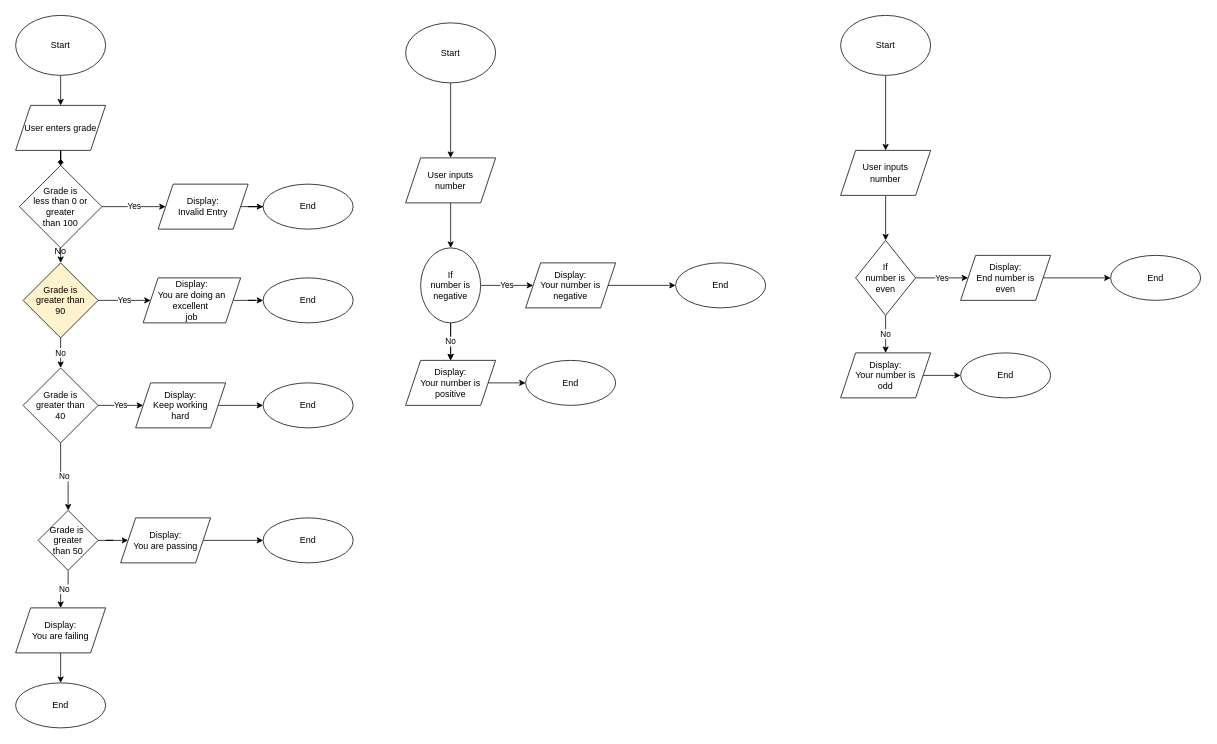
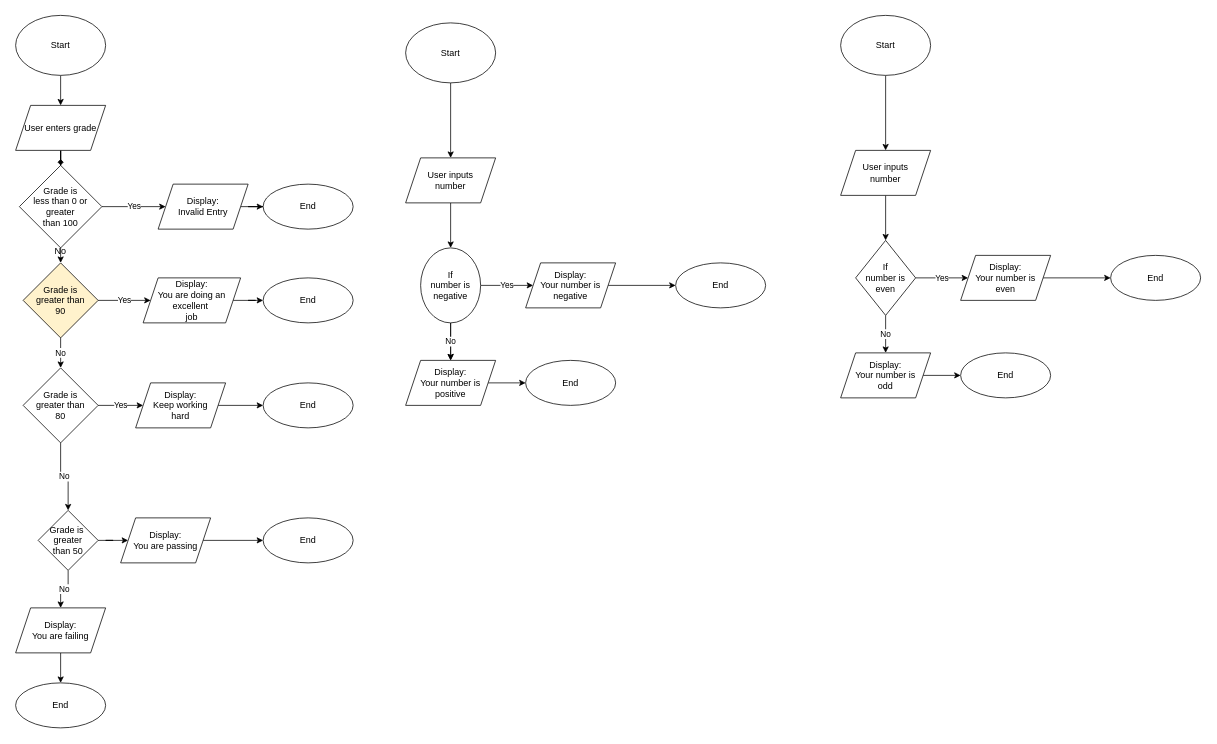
  <mxCell id="0" />
  <mxCell id="1" parent="0" />
  <mxCell id="2" value="" style="edgeStyle=orthogonalEdgeStyle;rounded=0;orthogonalLoop=1;jettySize=auto;html=1;" parent="1" source="3" target="6" edge="1"><mxGeometry relative="1" as="geometry" /></mxCell>
  <mxCell id="3" value="Start" style="ellipse;whiteSpace=wrap;html=1;" parent="1" vertex="1"><mxGeometry x="20" y="20" width="120" height="80" as="geometry" /></mxCell>
  <mxCell id="4" value="" style="edgeStyle=orthogonalEdgeStyle;rounded=0;orthogonalLoop=1;jettySize=auto;html=1;" parent="1" source="6" target="9" edge="1"><mxGeometry relative="1" as="geometry" /></mxCell>
  <mxCell id="5" value="" style="edgeStyle=orthogonalEdgeStyle;rounded=0;orthogonalLoop=1;jettySize=auto;html=1;endArrow=diamond;" parent="1" source="6" target="26" edge="1"><mxGeometry relative="1" as="geometry" /></mxCell>
  <mxCell id="6" value="User enters grade" style="shape=parallelogram;perimeter=parallelogramPerimeter;whiteSpace=wrap;html=1;fixedSize=1;" parent="1" vertex="1"><mxGeometry x="20" y="140" width="120" height="60" as="geometry" /></mxCell>
  <mxCell id="7" value="Yes" style="edgeStyle=orthogonalEdgeStyle;rounded=0;orthogonalLoop=1;jettySize=auto;html=1;" parent="1" source="9" target="11" edge="1"><mxGeometry relative="1" as="geometry" /></mxCell>
  <mxCell id="8" value="No" style="edgeStyle=orthogonalEdgeStyle;rounded=0;orthogonalLoop=1;jettySize=auto;html=1;" parent="1" source="9" target="15" edge="1"><mxGeometry relative="1" as="geometry" /></mxCell>
  <mxCell id="9" value="Grade is&lt;br&gt;&amp;nbsp;greater than&amp;nbsp;&lt;br&gt;90" style="rhombus;whiteSpace=wrap;html=1;fillColor=#fff2cc;" parent="1" vertex="1"><mxGeometry x="30" y="350" width="100" height="100" as="geometry" /></mxCell>
  <mxCell id="10" value="" style="edgeStyle=orthogonalEdgeStyle;rounded=0;orthogonalLoop=1;jettySize=auto;html=1;" parent="1" source="11" target="12" edge="1"><mxGeometry relative="1" as="geometry" /></mxCell>
  <mxCell id="11" value="Display:&lt;br&gt;You are doing an excellent&amp;nbsp;&lt;br&gt;job" style="shape=parallelogram;perimeter=parallelogramPerimeter;whiteSpace=wrap;html=1;fixedSize=1;" parent="1" vertex="1"><mxGeometry x="190" y="370" width="130" height="60" as="geometry" /></mxCell>
  <mxCell id="12" value="End" style="ellipse;whiteSpace=wrap;html=1;" parent="1" vertex="1"><mxGeometry x="350" y="370" width="120" height="60" as="geometry" /></mxCell>
  <mxCell id="13" value="Yes" style="edgeStyle=orthogonalEdgeStyle;rounded=0;orthogonalLoop=1;jettySize=auto;html=1;" parent="1" source="15" target="17" edge="1"><mxGeometry relative="1" as="geometry" /></mxCell>
  <mxCell id="14" value="No" style="edgeStyle=orthogonalEdgeStyle;rounded=0;orthogonalLoop=1;jettySize=auto;html=1;" parent="1" source="15" target="21" edge="1"><mxGeometry relative="1" as="geometry" /></mxCell>
- <mxCell id="15" value="Grade is&lt;br&gt;&amp;nbsp;greater than&amp;nbsp;&lt;br&gt;40" style="rhombus;whiteSpace=wrap;html=1;" parent="1" vertex="1"><mxGeometry x="30" y="490" width="100" height="100" as="geometry" /></mxCell>
+ <mxCell id="15" value="Grade is&lt;br&gt;&amp;nbsp;greater than&amp;nbsp;&lt;br&gt;80" style="rhombus;whiteSpace=wrap;html=1;" parent="1" vertex="1"><mxGeometry x="30" y="490" width="100" height="100" as="geometry" /></mxCell>
  <mxCell id="16" value="" style="edgeStyle=orthogonalEdgeStyle;rounded=0;orthogonalLoop=1;jettySize=auto;html=1;" parent="1" source="17" target="18" edge="1"><mxGeometry relative="1" as="geometry" /></mxCell>
  <mxCell id="17" value="Display:&lt;br&gt;Keep working &lt;br&gt;hard" style="shape=parallelogram;perimeter=parallelogramPerimeter;whiteSpace=wrap;html=1;fixedSize=1;" parent="1" vertex="1"><mxGeometry x="180" y="510" width="120" height="60" as="geometry" /></mxCell>
  <mxCell id="18" value="End" style="ellipse;whiteSpace=wrap;html=1;" parent="1" vertex="1"><mxGeometry x="350" y="510" width="120" height="60" as="geometry" /></mxCell>
  <mxCell id="19" value="" style="edgeStyle=orthogonalEdgeStyle;rounded=0;orthogonalLoop=1;jettySize=auto;html=1;" parent="1" source="21" target="23" edge="1"><mxGeometry relative="1" as="geometry" /></mxCell>
  <mxCell id="20" value="No" style="edgeStyle=orthogonalEdgeStyle;rounded=0;orthogonalLoop=1;jettySize=auto;html=1;" parent="1" source="21" target="32" edge="1"><mxGeometry relative="1" as="geometry"><mxPoint x="80" y="840" as="targetPoint" /></mxGeometry></mxCell>
  <mxCell id="21" value="Grade is&amp;nbsp;&lt;br&gt;greater&lt;br&gt;than 50" style="rhombus;whiteSpace=wrap;html=1;" parent="1" vertex="1"><mxGeometry x="50" y="680" width="80" height="80" as="geometry" /></mxCell>
  <mxCell id="22" value="" style="edgeStyle=orthogonalEdgeStyle;rounded=0;orthogonalLoop=1;jettySize=auto;html=1;" parent="1" source="23" target="24" edge="1"><mxGeometry relative="1" as="geometry" /></mxCell>
  <mxCell id="23" value="Display:&lt;br&gt;You are passing" style="shape=parallelogram;perimeter=parallelogramPerimeter;whiteSpace=wrap;html=1;fixedSize=1;" parent="1" vertex="1"><mxGeometry x="160" y="690" width="120" height="60" as="geometry" /></mxCell>
  <mxCell id="24" value="End" style="ellipse;whiteSpace=wrap;html=1;" parent="1" vertex="1"><mxGeometry x="350" y="690" width="120" height="60" as="geometry" /></mxCell>
  <mxCell id="25" value="Yes" style="edgeStyle=orthogonalEdgeStyle;rounded=0;orthogonalLoop=1;jettySize=auto;html=1;" parent="1" source="26" target="28" edge="1"><mxGeometry relative="1" as="geometry" /></mxCell>
  <mxCell id="26" value="Grade is &lt;br&gt;less than 0 or greater &lt;br&gt;than 100" style="rhombus;whiteSpace=wrap;html=1;" parent="1" vertex="1"><mxGeometry x="25" y="220" width="110" height="110" as="geometry" /></mxCell>
  <mxCell id="27" value="" style="edgeStyle=orthogonalEdgeStyle;rounded=0;orthogonalLoop=1;jettySize=auto;html=1;" parent="1" source="28" target="29" edge="1"><mxGeometry relative="1" as="geometry" /></mxCell>
  <mxCell id="28" value="Display:&lt;br&gt;Invalid Entry" style="shape=parallelogram;perimeter=parallelogramPerimeter;whiteSpace=wrap;html=1;fixedSize=1;" parent="1" vertex="1"><mxGeometry x="210" y="245" width="120" height="60" as="geometry" /></mxCell>
  <mxCell id="29" value="End" style="ellipse;whiteSpace=wrap;html=1;" parent="1" vertex="1"><mxGeometry x="350" y="245" width="120" height="60" as="geometry" /></mxCell>
  <mxCell id="30" value="No" style="text;html=1;strokeColor=none;fillColor=none;align=center;verticalAlign=middle;whiteSpace=wrap;rounded=0;" parent="1" vertex="1"><mxGeometry x="50" y="320" width="60" height="30" as="geometry" /></mxCell>
  <mxCell id="31" value="" style="edgeStyle=orthogonalEdgeStyle;rounded=0;orthogonalLoop=1;jettySize=auto;html=1;" parent="1" source="32" target="33" edge="1"><mxGeometry relative="1" as="geometry" /></mxCell>
  <mxCell id="32" value="Display:&lt;br&gt;You are failing" style="shape=parallelogram;perimeter=parallelogramPerimeter;whiteSpace=wrap;html=1;fixedSize=1;" parent="1" vertex="1"><mxGeometry x="20" y="810" width="120" height="60" as="geometry" /></mxCell>
  <mxCell id="33" value="End" style="ellipse;whiteSpace=wrap;html=1;" parent="1" vertex="1"><mxGeometry x="20" y="910" width="120" height="60" as="geometry" /></mxCell>
  <mxCell id="34" value="" style="edgeStyle=orthogonalEdgeStyle;rounded=0;orthogonalLoop=1;jettySize=auto;html=1;" edge="1" parent="1" source="35" target="37"><mxGeometry relative="1" as="geometry" /></mxCell>
  <mxCell id="35" value="Start" style="ellipse;whiteSpace=wrap;html=1;" vertex="1" parent="1"><mxGeometry x="540" y="30" width="120" height="80" as="geometry" /></mxCell>
  <mxCell id="36" value="" style="edgeStyle=orthogonalEdgeStyle;rounded=0;orthogonalLoop=1;jettySize=auto;html=1;" edge="1" parent="1" source="37" target="41"><mxGeometry relative="1" as="geometry" /></mxCell>
  <mxCell id="37" value="User inputs &lt;br&gt;number" style="shape=parallelogram;perimeter=parallelogramPerimeter;whiteSpace=wrap;html=1;fixedSize=1;" vertex="1" parent="1"><mxGeometry x="540" y="210" width="120" height="60" as="geometry" /></mxCell>
  <mxCell id="38" value="Yes" style="edgeStyle=orthogonalEdgeStyle;rounded=0;orthogonalLoop=1;jettySize=auto;html=1;" edge="1" parent="1" source="41" target="43"><mxGeometry relative="1" as="geometry" /></mxCell>
  <mxCell id="39" value="" style="edgeStyle=orthogonalEdgeStyle;rounded=0;orthogonalLoop=1;jettySize=auto;html=1;" edge="1" parent="1" source="41" target="46"><mxGeometry relative="1" as="geometry" /></mxCell>
  <mxCell id="40" value="No" style="edgeStyle=orthogonalEdgeStyle;rounded=0;orthogonalLoop=1;jettySize=auto;html=1;" edge="1" parent="1" source="41" target="46"><mxGeometry relative="1" as="geometry" /></mxCell>
  <mxCell id="41" value="If &lt;br&gt;number&amp;nbsp;is &lt;br&gt;negative" style="ellipse;whiteSpace=wrap;html=1;" vertex="1" parent="1"><mxGeometry x="560" y="330" width="80" height="100" as="geometry" /></mxCell>
  <mxCell id="42" value="" style="edgeStyle=orthogonalEdgeStyle;rounded=0;orthogonalLoop=1;jettySize=auto;html=1;" edge="1" parent="1" source="43" target="44"><mxGeometry relative="1" as="geometry" /></mxCell>
  <mxCell id="43" value="Display:&lt;br&gt;Your number is negative" style="shape=parallelogram;perimeter=parallelogramPerimeter;whiteSpace=wrap;html=1;fixedSize=1;" vertex="1" parent="1"><mxGeometry x="700" y="350" width="120" height="60" as="geometry" /></mxCell>
  <mxCell id="44" value="End" style="ellipse;whiteSpace=wrap;html=1;" vertex="1" parent="1"><mxGeometry x="900" y="350" width="120" height="60" as="geometry" /></mxCell>
  <mxCell id="45" value="" style="edgeStyle=orthogonalEdgeStyle;rounded=0;orthogonalLoop=1;jettySize=auto;html=1;" edge="1" parent="1" source="46" target="47"><mxGeometry relative="1" as="geometry" /></mxCell>
  <mxCell id="46" value="Display:&lt;br&gt;Your number is positive" style="shape=parallelogram;perimeter=parallelogramPerimeter;whiteSpace=wrap;html=1;fixedSize=1;" vertex="1" parent="1"><mxGeometry x="540" y="480" width="120" height="60" as="geometry" /></mxCell>
  <mxCell id="47" value="End" style="ellipse;whiteSpace=wrap;html=1;" vertex="1" parent="1"><mxGeometry x="700" y="480" width="120" height="60" as="geometry" /></mxCell>
  <mxCell id="48" value="" style="edgeStyle=orthogonalEdgeStyle;rounded=0;orthogonalLoop=1;jettySize=auto;html=1;" edge="1" parent="1" source="49" target="51"><mxGeometry relative="1" as="geometry" /></mxCell>
  <mxCell id="49" value="Start" style="ellipse;whiteSpace=wrap;html=1;" vertex="1" parent="1"><mxGeometry x="1120" y="20" width="120" height="80" as="geometry" /></mxCell>
  <mxCell id="50" value="" style="edgeStyle=orthogonalEdgeStyle;rounded=0;orthogonalLoop=1;jettySize=auto;html=1;" edge="1" parent="1" source="51" target="54"><mxGeometry relative="1" as="geometry" /></mxCell>
  <mxCell id="51" value="User inputs &lt;br&gt;number" style="shape=parallelogram;perimeter=parallelogramPerimeter;whiteSpace=wrap;html=1;fixedSize=1;" vertex="1" parent="1"><mxGeometry x="1120" y="200" width="120" height="60" as="geometry" /></mxCell>
  <mxCell id="52" value="Yes" style="edgeStyle=orthogonalEdgeStyle;rounded=0;orthogonalLoop=1;jettySize=auto;html=1;" edge="1" parent="1" source="54" target="56"><mxGeometry relative="1" as="geometry" /></mxCell>
  <mxCell id="53" value="No" style="edgeStyle=orthogonalEdgeStyle;rounded=0;orthogonalLoop=1;jettySize=auto;html=1;" edge="1" parent="1" source="54" target="59"><mxGeometry relative="1" as="geometry" /></mxCell>
  <mxCell id="54" value="If &lt;br&gt;number&amp;nbsp;is &lt;br&gt;even" style="rhombus;whiteSpace=wrap;html=1;" vertex="1" parent="1"><mxGeometry x="1140" y="320" width="80" height="100" as="geometry" /></mxCell>
  <mxCell id="55" value="" style="edgeStyle=orthogonalEdgeStyle;rounded=0;orthogonalLoop=1;jettySize=auto;html=1;" edge="1" parent="1" source="56" target="57"><mxGeometry relative="1" as="geometry" /></mxCell>
- <mxCell id="56" value="Display:&lt;br&gt;End number is &lt;br&gt;even" style="shape=parallelogram;perimeter=parallelogramPerimeter;whiteSpace=wrap;html=1;fixedSize=1;" vertex="1" parent="1"><mxGeometry x="1280" y="340" width="120" height="60" as="geometry" /></mxCell>
+ <mxCell id="56" value="Display:&lt;br&gt;Your number is &lt;br&gt;even" style="shape=parallelogram;perimeter=parallelogramPerimeter;whiteSpace=wrap;html=1;fixedSize=1;" vertex="1" parent="1"><mxGeometry x="1280" y="340" width="120" height="60" as="geometry" /></mxCell>
  <mxCell id="57" value="End" style="ellipse;whiteSpace=wrap;html=1;" vertex="1" parent="1"><mxGeometry x="1480" y="340" width="120" height="60" as="geometry" /></mxCell>
  <mxCell id="58" value="" style="edgeStyle=orthogonalEdgeStyle;rounded=0;orthogonalLoop=1;jettySize=auto;html=1;" edge="1" parent="1" source="59" target="60"><mxGeometry relative="1" as="geometry" /></mxCell>
  <mxCell id="59" value="Display:&lt;br&gt;Your number is &lt;br&gt;odd" style="shape=parallelogram;perimeter=parallelogramPerimeter;whiteSpace=wrap;html=1;fixedSize=1;" vertex="1" parent="1"><mxGeometry x="1120" y="470" width="120" height="60" as="geometry" /></mxCell>
  <mxCell id="60" value="End" style="ellipse;whiteSpace=wrap;html=1;" vertex="1" parent="1"><mxGeometry x="1280" y="470" width="120" height="60" as="geometry" /></mxCell>
